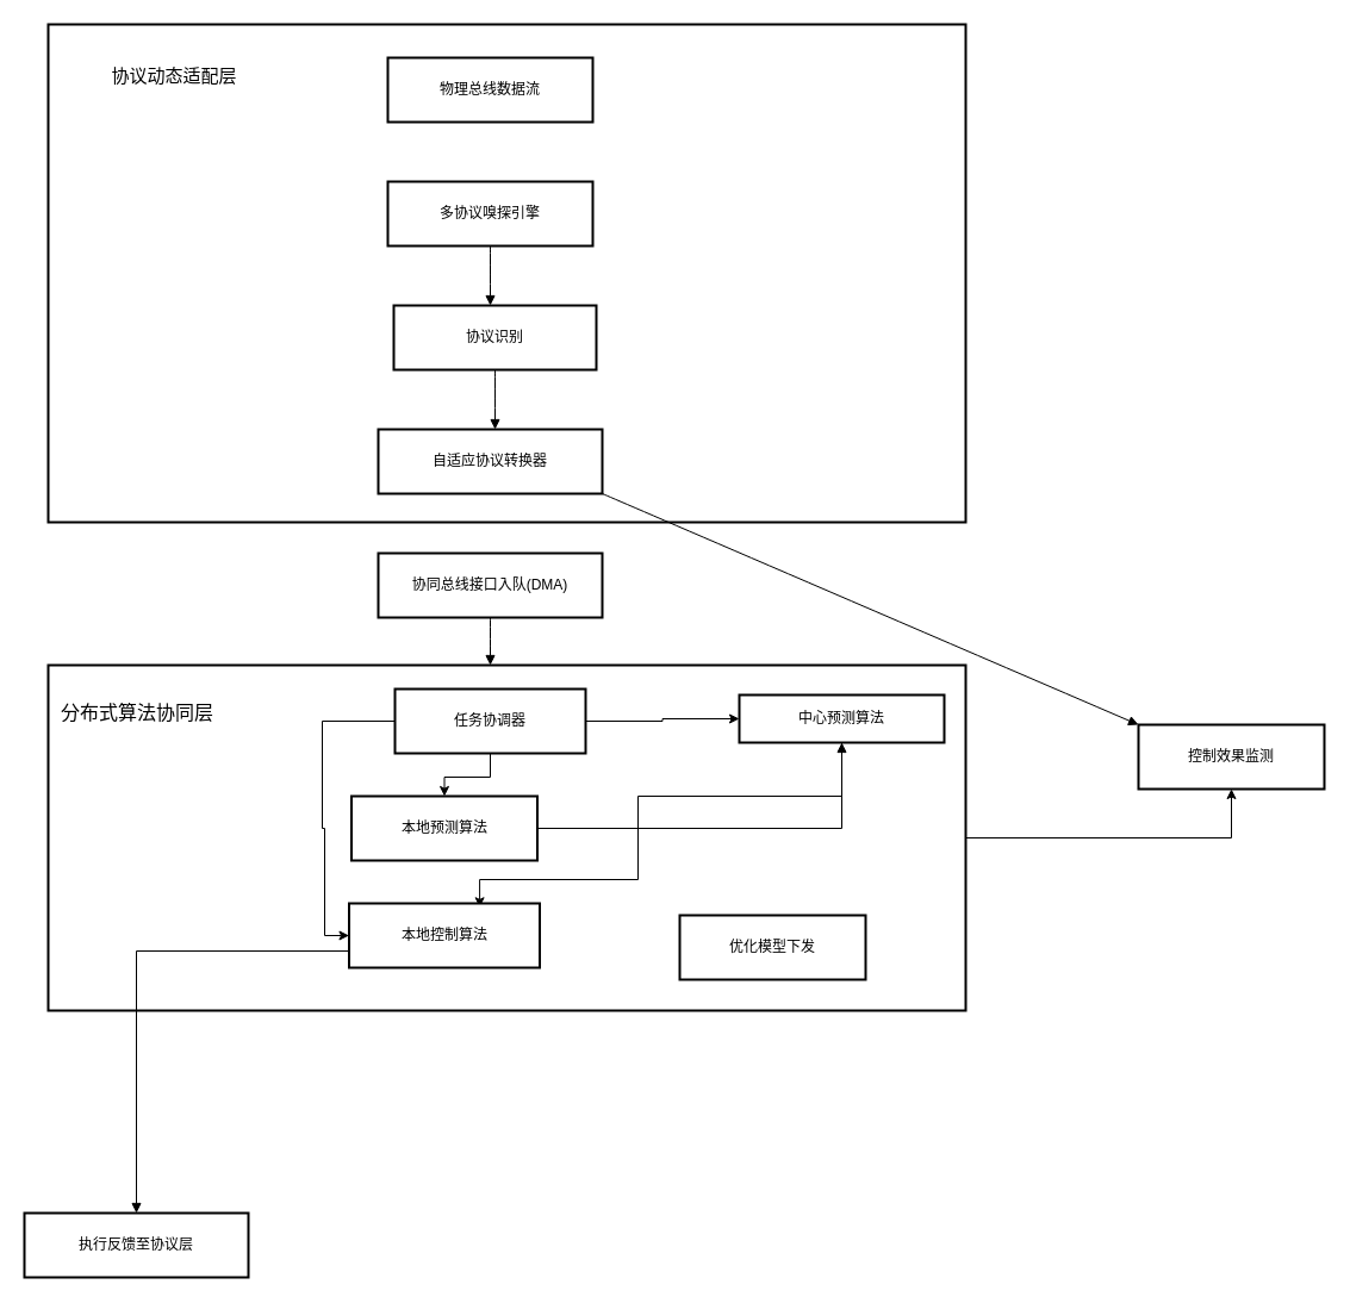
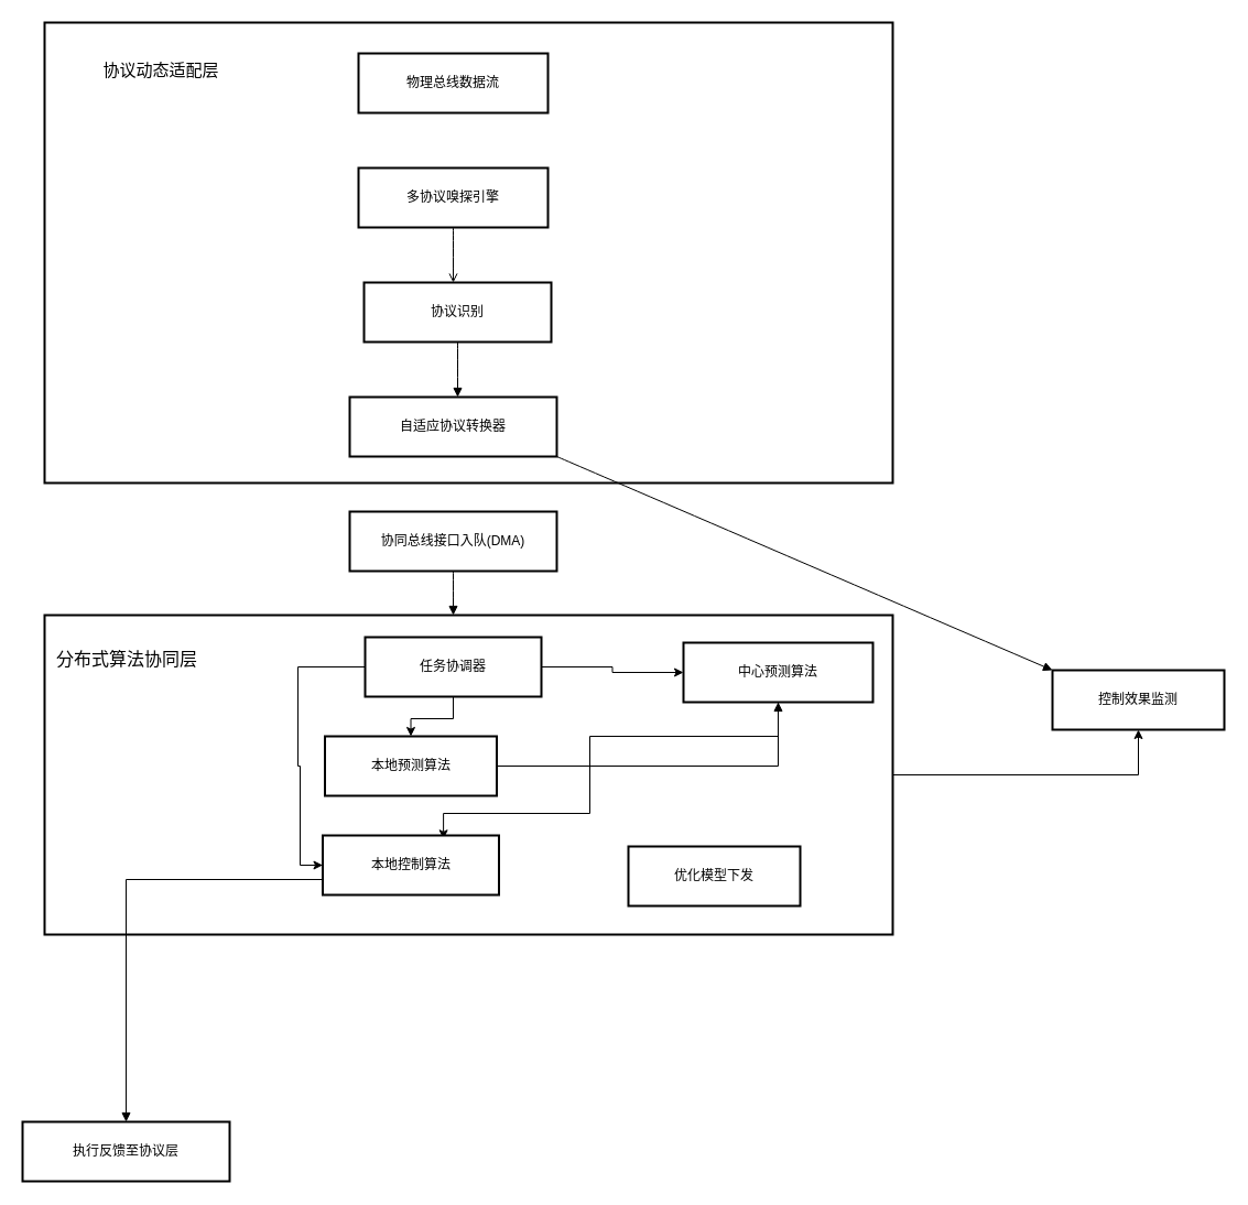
  <mxCell id="0" />
  <mxCell id="1" parent="0" />
  <mxCell id="2" value="" style="whiteSpace=wrap;strokeWidth=2;" vertex="1" parent="1"><mxGeometry x="40" y="20" width="770" height="418" as="geometry" /></mxCell>
  <mxCell id="3" value="物理总线数据流" style="whiteSpace=wrap;strokeWidth=2;" vertex="1" parent="1"><mxGeometry x="325" y="48" width="172" height="54" as="geometry" /></mxCell>
  <mxCell id="4" value="多协议嗅探引擎" style="whiteSpace=wrap;strokeWidth=2;" vertex="1" parent="1"><mxGeometry x="325" y="152" width="172" height="54" as="geometry" /></mxCell>
  <mxCell id="5" value="协议识别" style="whiteSpace=wrap;strokeWidth=2;" vertex="1" parent="1"><mxGeometry x="330" y="256" width="170" height="54" as="geometry" /></mxCell>
  <mxCell id="6" value="自适应协议转换器" style="whiteSpace=wrap;strokeWidth=2;" vertex="1" parent="1"><mxGeometry x="317" y="360" width="188" height="54" as="geometry" /></mxCell>
  <mxCell id="7" value="协同总线接口入队(DMA)" style="whiteSpace=wrap;strokeWidth=2;" vertex="1" parent="1"><mxGeometry x="317" y="464" width="188" height="54" as="geometry" /></mxCell>
  <mxCell id="8" style="edgeStyle=orthogonalEdgeStyle;rounded=0;orthogonalLoop=1;jettySize=auto;html=1;entryX=0.5;entryY=1;entryDx=0;entryDy=0;" edge="1" parent="1" source="9" target="15"><mxGeometry relative="1" as="geometry" /></mxCell>
  <mxCell id="9" value="" style="whiteSpace=wrap;strokeWidth=2;" vertex="1" parent="1"><mxGeometry x="40" y="558" width="770" height="290" as="geometry" /></mxCell>
  <mxCell id="10" value="本地预测算法" style="whiteSpace=wrap;strokeWidth=2;" vertex="1" parent="1"><mxGeometry x="294.5" y="668" width="156" height="54" as="geometry" /></mxCell>
  <mxCell id="11" style="edgeStyle=orthogonalEdgeStyle;rounded=0;orthogonalLoop=1;jettySize=auto;html=1;entryX=0.685;entryY=0.061;entryDx=0;entryDy=0;entryPerimeter=0;" edge="1" parent="1" source="12" target="13"><mxGeometry relative="1" as="geometry"><Array as="points"><mxPoint x="706" y="668" /><mxPoint x="535" y="668" /><mxPoint x="535" y="738" /><mxPoint x="402" y="738" /></Array></mxGeometry></mxCell>
- <mxCell id="12" value="中心预测算法" style="whiteSpace=wrap;strokeWidth=2;" vertex="1" parent="1"><mxGeometry x="620" y="583" width="172" height="40" as="geometry" /></mxCell>
+ <mxCell id="12" value="中心预测算法" style="whiteSpace=wrap;strokeWidth=2;" vertex="1" parent="1"><mxGeometry x="620" y="583" width="172" height="54" as="geometry" /></mxCell>
  <mxCell id="13" value="本地控制算法" style="whiteSpace=wrap;strokeWidth=2;" vertex="1" parent="1"><mxGeometry x="292.5" y="758" width="160" height="54" as="geometry" /></mxCell>
  <mxCell id="14" value="优化模型下发" style="whiteSpace=wrap;strokeWidth=2;" vertex="1" parent="1"><mxGeometry x="570" y="768" width="156" height="54" as="geometry" /></mxCell>
  <mxCell id="15" value="控制效果监测" style="whiteSpace=wrap;strokeWidth=2;" vertex="1" parent="1"><mxGeometry x="955" y="608" width="156" height="54" as="geometry" /></mxCell>
  <mxCell id="16" value="执行反馈至协议层" style="whiteSpace=wrap;strokeWidth=2;" vertex="1" parent="1"><mxGeometry x="20" y="1018" width="188" height="54" as="geometry" /></mxCell>
- <mxCell id="17" value="" style="curved=1;startArrow=none;endArrow=block;rounded=0;noEdgeStyle=1;orthogonal=1;edgeStyle=orthogonalEdgeStyle;" edge="1" parent="1" source="4" target="5"><mxGeometry relative="1" as="geometry" /></mxCell>
+ <mxCell id="17" value="" style="curved=1;startArrow=none;endArrow=open;rounded=0;noEdgeStyle=1;orthogonal=1;edgeStyle=orthogonalEdgeStyle;" edge="1" parent="1" source="4" target="5"><mxGeometry relative="1" as="geometry" /></mxCell>
  <mxCell id="18" value="" style="curved=1;startArrow=none;endArrow=block;rounded=0;noEdgeStyle=1;orthogonal=1;edgeStyle=orthogonalEdgeStyle;" edge="1" parent="1" source="5" target="6"><mxGeometry relative="1" as="geometry" /></mxCell>
  <mxCell id="19" value="" style="curved=1;startArrow=none;endArrow=block;rounded=0;noEdgeStyle=1;orthogonal=1;edgeStyle=orthogonalEdgeStyle;" edge="1" parent="1" source="6" target="15"><mxGeometry relative="1" as="geometry" /></mxCell>
  <mxCell id="20" value="" style="curved=1;startArrow=none;endArrow=block;rounded=0;noEdgeStyle=1;orthogonal=1;edgeStyle=orthogonalEdgeStyle;" edge="1" parent="1" source="7" target="9"><mxGeometry relative="1" as="geometry" /></mxCell>
  <mxCell id="21" value="" style="startArrow=none;endArrow=block;rounded=0;orthogonal=1;edgeStyle=orthogonalEdgeStyle;" edge="1" parent="1" source="10" target="12"><mxGeometry relative="1" as="geometry" /></mxCell>
  <mxCell id="22" value="" style="startArrow=none;endArrow=block;rounded=0;orthogonal=1;edgeStyle=orthogonalEdgeStyle;" edge="1" parent="1" source="13" target="16"><mxGeometry relative="1" as="geometry"><Array as="points"><mxPoint x="114" y="798" /></Array></mxGeometry></mxCell>
  <mxCell id="23" value="协议动态适配层" style="text;html=1;align=center;verticalAlign=middle;whiteSpace=wrap;rounded=0;fontSize=15;" vertex="1" parent="1"><mxGeometry x="86" y="48" width="120" height="30" as="geometry" /></mxCell>
  <mxCell id="24" value="&lt;span&gt;分布式算法协同层&lt;/span&gt;" style="text;html=1;align=center;verticalAlign=middle;whiteSpace=wrap;rounded=0;fontSize=16;" vertex="1" parent="1"><mxGeometry x="40" y="583" width="150" height="30" as="geometry" /></mxCell>
  <mxCell id="25" style="edgeStyle=orthogonalEdgeStyle;rounded=0;orthogonalLoop=1;jettySize=auto;html=1;exitX=0.5;exitY=1;exitDx=0;exitDy=0;" edge="1" parent="1" source="13" target="13"><mxGeometry relative="1" as="geometry" /></mxCell>
  <mxCell id="26" style="edgeStyle=orthogonalEdgeStyle;rounded=0;orthogonalLoop=1;jettySize=auto;html=1;entryX=0;entryY=0.5;entryDx=0;entryDy=0;" edge="1" parent="1" source="29" target="12"><mxGeometry relative="1" as="geometry" /></mxCell>
  <mxCell id="27" style="edgeStyle=orthogonalEdgeStyle;rounded=0;orthogonalLoop=1;jettySize=auto;html=1;entryX=0.5;entryY=0;entryDx=0;entryDy=0;" edge="1" parent="1" source="29" target="10"><mxGeometry relative="1" as="geometry" /></mxCell>
  <mxCell id="28" style="edgeStyle=orthogonalEdgeStyle;rounded=0;orthogonalLoop=1;jettySize=auto;html=1;entryX=0;entryY=0.5;entryDx=0;entryDy=0;" edge="1" parent="1" source="29" target="13"><mxGeometry relative="1" as="geometry"><Array as="points"><mxPoint x="270" y="605" /><mxPoint x="270" y="695" /><mxPoint x="272" y="695" /><mxPoint x="272" y="785" /></Array></mxGeometry></mxCell>
  <mxCell id="29" value="任务协调器" style="whiteSpace=wrap;strokeWidth=2;" vertex="1" parent="1"><mxGeometry x="331" y="578" width="160" height="54" as="geometry" /></mxCell>
